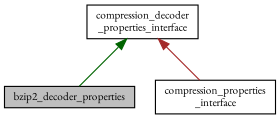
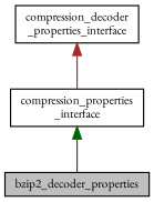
  digraph {
    fontname="EB Garamond"
    node [color=black fillcolor=white fontname="EB Garamond" fontsize=10 shape=record style=filled]
    edge [dir=back fontname="EB Garamond" fontsize=10 labelfontname=Helvetica labelfontsize=10 style=solid]
    n1 [fillcolor=grey75 fontcolor=black height=0.2 label=bzip2_decoder_properties width=0.4]
    n2 [height=0.2 label="compression_decoder\l_properties_interface" width=0.4]
    n3 [height=0.2 label="compression_properties\l_interface" width=0.4]
-   n2 -> n1 [color=darkgreen]
+   n3 -> n1 [color=darkgreen]
    n2 -> n3 [color=brown]
  }
